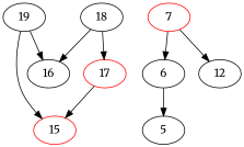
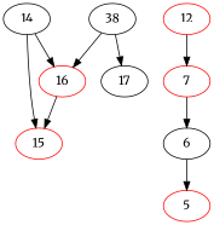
  digraph {
    fontname=Merriweather
    node [color=red fontname=Merriweather]
    edge [fontname=Merriweather]
-   n1 [color=black label=19]
-   n2 [color=black label=16]
+   n1 [color=black label=14]
+   n2 [label=16]
    n3 [label=15]
    n4 [label=7]
    n5 [color=black label=6]
-   n6 [color=black label=12]
-   n7 [color=black label=5]
-   n8 [color=black label=18]
-   n9 [label=17]
+   n6 [label=12]
+   n7 [label=5]
+   n8 [color=black label=38]
+   n9 [color=black label=17]
    n1 -> n2
    n1 -> n3
-   n9 -> n3
+   n2 -> n3
    n4 -> n5
-   n4 -> n6
+   n6 -> n4
    n5 -> n7
    n8 -> n2
    n8 -> n9
  }
